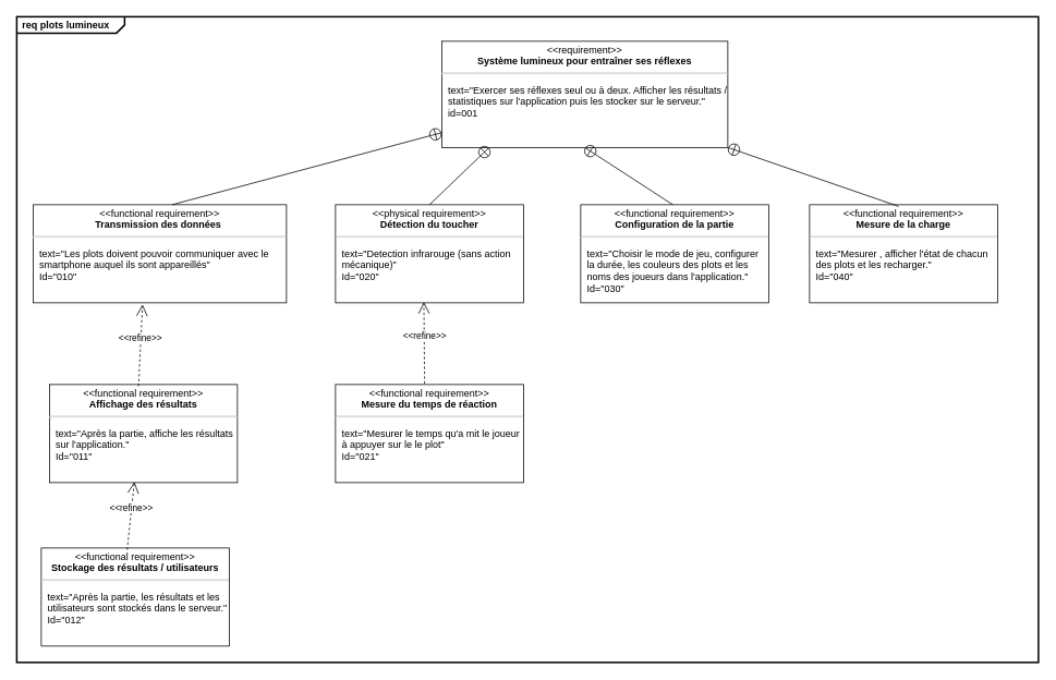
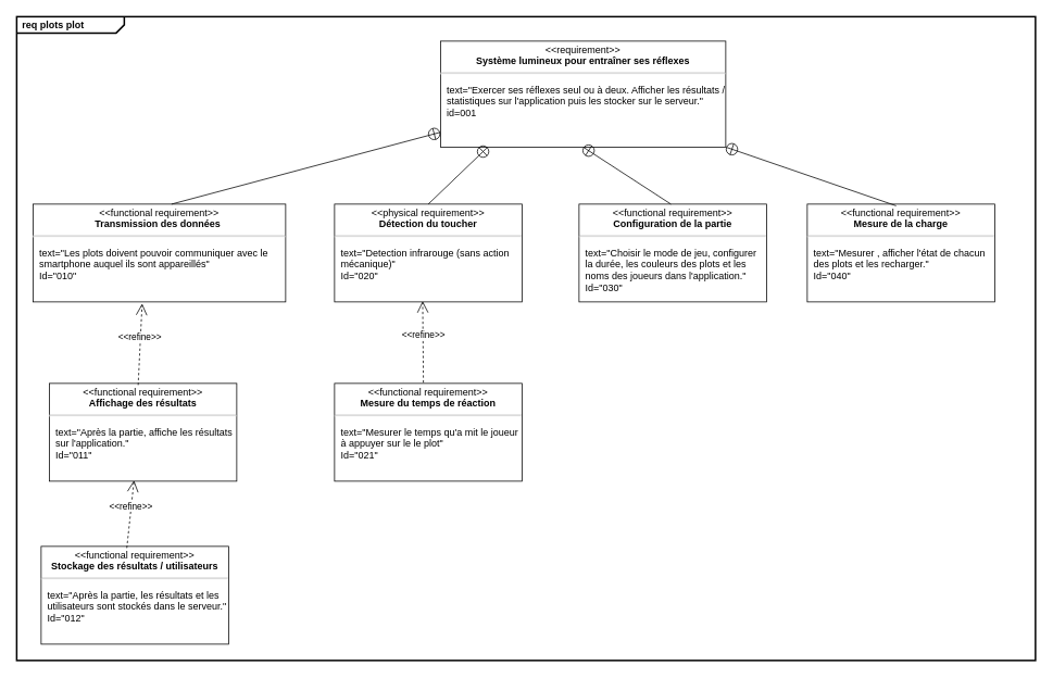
  <mxCell id="0" />
  <mxCell id="1" parent="0" />
- <mxCell id="2" value="&lt;p style=&quot;margin: 0px ; margin-top: 4px ; margin-left: 7px ; text-align: left&quot;&gt;&lt;span&gt;req&lt;/span&gt;&amp;nbsp;plots lumineux&lt;/p&gt;" style="html=1;shape=mxgraph.sysml.package;overflow=fill;labelX=132;strokeWidth=2;align=center;fontStyle=1" vertex="1" parent="1"><mxGeometry x="20" y="20" width="1250" height="790" as="geometry" /></mxCell>
+ <mxCell id="2" value="&lt;p style=&quot;margin: 0px ; margin-top: 4px ; margin-left: 7px ; text-align: left&quot;&gt;&lt;span&gt;req&lt;/span&gt;&amp;nbsp;plots plot&lt;/p&gt;" style="html=1;shape=mxgraph.sysml.package;overflow=fill;labelX=132;strokeWidth=2;align=center;fontStyle=1" vertex="1" parent="1"><mxGeometry x="20" y="20" width="1250" height="790" as="geometry" /></mxCell>
  <mxCell id="3" value="&lt;p style=&quot;margin: 0px ; margin-top: 4px ; text-align: center&quot;&gt;&amp;lt;&amp;lt;requirement&amp;gt;&amp;gt;&lt;br&gt;&lt;b&gt;Système lumineux pour entraîner ses réflexes&lt;/b&gt;&lt;/p&gt;&lt;hr&gt;&lt;p&gt;&lt;/p&gt;&lt;p style=&quot;margin: 0px 0px 0px 8px ; text-align: left&quot;&gt;text=&quot;Exercer ses réflexes seul ou à deux. Afficher les résultats / statistiques sur l'application puis les stocker sur le serveur.&quot;&lt;/p&gt;&lt;p style=&quot;margin: 0px 0px 0px 8px ; text-align: left&quot;&gt;id=001&lt;/p&gt;" style="shape=rect;overflow=fill;html=1;whiteSpace=wrap;align=center;" vertex="1" parent="1"><mxGeometry x="540" y="50" width="350" height="130" as="geometry" /></mxCell>
  <mxCell id="4" value="&lt;p style=&quot;margin: 0px ; margin-top: 4px ; text-align: center&quot;&gt;&amp;lt;&amp;lt;functional requirement&amp;gt;&amp;gt;&lt;br&gt;&lt;b&gt;Mesure du temps de réaction&lt;/b&gt;&lt;br&gt;&lt;/p&gt;&lt;hr&gt;&lt;p&gt;&lt;/p&gt;&lt;p style=&quot;margin: 0px ; margin-left: 8px ; text-align: left&quot;&gt;text=&quot;Mesurer le temps qu'a mit le joueur à appuyer sur le le plot&quot;&lt;br&gt;Id=&quot;021&quot;&lt;/p&gt;" style="shape=rect;overflow=fill;html=1;whiteSpace=wrap;align=center;" vertex="1" parent="1"><mxGeometry x="410" y="470" width="230" height="120" as="geometry" /></mxCell>
  <mxCell id="5" value="&lt;p style=&quot;margin: 0px ; margin-top: 4px ; text-align: center&quot;&gt;&amp;lt;&amp;lt;physical requirement&amp;gt;&amp;gt;&lt;br&gt;&lt;b&gt;Détection du toucher&lt;/b&gt;&lt;br&gt;&lt;/p&gt;&lt;hr&gt;&lt;p&gt;&lt;/p&gt;&lt;p style=&quot;margin: 0px ; margin-left: 8px ; text-align: left&quot;&gt;text=&quot;Detection infrarouge (sans action mécanique)&quot;&lt;br&gt;Id=&quot;020&quot;&lt;/p&gt;" style="shape=rect;overflow=fill;html=1;whiteSpace=wrap;align=center;" vertex="1" parent="1"><mxGeometry x="410" y="250" width="230" height="120" as="geometry" /></mxCell>
  <mxCell id="6" value="&lt;p style=&quot;margin: 0px ; margin-top: 4px ; text-align: center&quot;&gt;&amp;lt;&amp;lt;functional&amp;nbsp;requirement&amp;gt;&amp;gt;&lt;br&gt;&lt;b&gt;Transmission des données&amp;nbsp;&lt;/b&gt;&lt;br&gt;&lt;/p&gt;&lt;hr&gt;&lt;p&gt;&lt;/p&gt;&lt;p style=&quot;margin: 0px ; margin-left: 8px ; text-align: left&quot;&gt;text=&quot;Les plots doivent pouvoir communiquer avec le smartphone auquel ils sont appareillés&quot;&lt;br&gt;Id=&quot;010&quot;&lt;/p&gt;" style="shape=rect;overflow=fill;html=1;whiteSpace=wrap;align=center;" vertex="1" parent="1"><mxGeometry x="40" y="250" width="310" height="120" as="geometry" /></mxCell>
  <mxCell id="7" value="&lt;p style=&quot;margin: 0px ; margin-top: 4px ; text-align: center&quot;&gt;&amp;lt;&amp;lt;functional requirement&amp;gt;&amp;gt;&lt;br&gt;&lt;b&gt;Mesure de la charge&lt;/b&gt;&lt;/p&gt;&lt;hr&gt;&lt;p&gt;&lt;/p&gt;&lt;p style=&quot;margin: 0px ; margin-left: 8px ; text-align: left&quot;&gt;text=&quot;Mesurer , afficher l'état de chacun des plots et les recharger.&quot;&lt;br&gt;Id=&quot;040&quot;&lt;/p&gt;" style="shape=rect;overflow=fill;html=1;whiteSpace=wrap;align=center;" vertex="1" parent="1"><mxGeometry x="990" y="250" width="230" height="120" as="geometry" /></mxCell>
  <mxCell id="8" value="&lt;p style=&quot;margin: 0px ; margin-top: 4px ; text-align: center&quot;&gt;&amp;lt;&amp;lt;functional requirement&amp;gt;&amp;gt;&lt;br&gt;&lt;b&gt;Configuration de la partie&lt;/b&gt;&lt;/p&gt;&lt;hr&gt;&lt;p&gt;&lt;/p&gt;&lt;p style=&quot;margin: 0px ; margin-left: 8px ; text-align: left&quot;&gt;text=&quot;Choisir le mode de jeu, configurer la durée, les couleurs des plots et les noms des joueurs dans l'application.&quot;&lt;br&gt;Id=&quot;030&quot;&lt;/p&gt;" style="shape=rect;overflow=fill;html=1;whiteSpace=wrap;align=center;" vertex="1" parent="1"><mxGeometry x="710" y="250" width="230" height="120" as="geometry" /></mxCell>
  <mxCell id="9" value="" style="endArrow=none;startArrow=circlePlus;endFill=0;startFill=0;endSize=8;html=1;exitX=0.5;exitY=1;exitDx=0;exitDy=0;" edge="1" parent="1" source="3"><mxGeometry width="160" relative="1" as="geometry"><mxPoint x="551.1" y="182.98" as="sourcePoint" /><mxPoint x="822.692" y="250" as="targetPoint" /></mxGeometry></mxCell>
  <mxCell id="10" value="" style="endArrow=none;startArrow=circlePlus;endFill=0;startFill=0;endSize=8;html=1;exitX=1;exitY=1;exitDx=0;exitDy=0;entryX=0.474;entryY=0.017;entryDx=0;entryDy=0;entryPerimeter=0;" edge="1" parent="1" source="3" target="7"><mxGeometry width="160" relative="1" as="geometry"><mxPoint x="561.1" y="192.98" as="sourcePoint" /><mxPoint x="330" y="270" as="targetPoint" /></mxGeometry></mxCell>
  <mxCell id="11" value="" style="endArrow=none;startArrow=circlePlus;endFill=0;startFill=0;endSize=8;html=1;entryX=0.5;entryY=0;entryDx=0;entryDy=0;" edge="1" parent="1" target="5"><mxGeometry width="160" relative="1" as="geometry"><mxPoint x="598" y="180" as="sourcePoint" /><mxPoint x="832.692" y="260" as="targetPoint" /></mxGeometry></mxCell>
  <mxCell id="12" value="" style="endArrow=none;startArrow=circlePlus;endFill=0;startFill=0;endSize=8;html=1;" edge="1" parent="1" source="3"><mxGeometry width="160" relative="1" as="geometry"><mxPoint x="253" y="190" as="sourcePoint" /><mxPoint x="210" y="250" as="targetPoint" /></mxGeometry></mxCell>
  <mxCell id="13" value="&lt;p style=&quot;margin: 0px ; margin-top: 4px ; text-align: center&quot;&gt;&amp;lt;&amp;lt;functional requirement&amp;gt;&amp;gt;&lt;br&gt;&lt;b&gt;Affichage des résultats&lt;/b&gt;&lt;/p&gt;&lt;hr&gt;&lt;p&gt;&lt;/p&gt;&lt;p style=&quot;margin: 0px ; margin-left: 8px ; text-align: left&quot;&gt;text=&quot;Après la partie, affiche les résultats sur l'application.&quot;&lt;br&gt;Id=&quot;011&quot;&lt;/p&gt;" style="shape=rect;overflow=fill;html=1;whiteSpace=wrap;align=center;" vertex="1" parent="1"><mxGeometry x="60" y="470" width="230" height="120" as="geometry" /></mxCell>
  <mxCell id="14" value="&lt;p style=&quot;margin: 0px ; margin-top: 4px ; text-align: center&quot;&gt;&amp;lt;&amp;lt;functional requirement&amp;gt;&amp;gt;&lt;br&gt;&lt;b&gt;Stockage des résultats / utilisateurs&lt;/b&gt;&lt;/p&gt;&lt;hr&gt;&lt;p&gt;&lt;/p&gt;&lt;p style=&quot;margin: 0px ; margin-left: 8px ; text-align: left&quot;&gt;text=&quot;Après la partie, les résultats et les utilisateurs sont stockés dans le serveur.&quot;&lt;br&gt;Id=&quot;012&quot;&lt;/p&gt;" style="shape=rect;overflow=fill;html=1;whiteSpace=wrap;align=center;" vertex="1" parent="1"><mxGeometry x="50" y="670" width="230" height="120" as="geometry" /></mxCell>
  <mxCell id="15" value="&amp;lt;&amp;lt;refine&amp;gt;&amp;gt;" style="edgeStyle=none;html=1;endArrow=open;endSize=12;dashed=1;verticalAlign=bottom;exitX=0.474;exitY=0.017;exitDx=0;exitDy=0;exitPerimeter=0;entryX=0.432;entryY=1.017;entryDx=0;entryDy=0;entryPerimeter=0;" edge="1" parent="1" source="13" target="6"><mxGeometry width="160" relative="1" as="geometry"><mxPoint x="95" y="420" as="sourcePoint" /><mxPoint x="255" y="420" as="targetPoint" /></mxGeometry></mxCell>
  <mxCell id="16" value="&amp;lt;&amp;lt;refine&amp;gt;&amp;gt;" style="edgeStyle=none;html=1;endArrow=open;endSize=12;dashed=1;verticalAlign=bottom;exitX=0.474;exitY=-0.008;exitDx=0;exitDy=0;exitPerimeter=0;entryX=0.47;entryY=0.992;entryDx=0;entryDy=0;entryPerimeter=0;" edge="1" parent="1" source="4" target="5"><mxGeometry width="160" relative="1" as="geometry"><mxPoint x="420" y="414.5" as="sourcePoint" /><mxPoint x="535" y="372" as="targetPoint" /></mxGeometry></mxCell>
  <mxCell id="17" value="&amp;lt;&amp;lt;refine&amp;gt;&amp;gt;" style="edgeStyle=none;html=1;endArrow=open;endSize=12;dashed=1;verticalAlign=bottom;entryX=0.452;entryY=0.992;entryDx=0;entryDy=0;entryPerimeter=0;exitX=0.457;exitY=0.017;exitDx=0;exitDy=0;exitPerimeter=0;" edge="1" parent="1" source="14" target="13"><mxGeometry width="160" relative="1" as="geometry"><mxPoint x="70" y="630" as="sourcePoint" /><mxPoint x="230" y="630" as="targetPoint" /></mxGeometry></mxCell>
